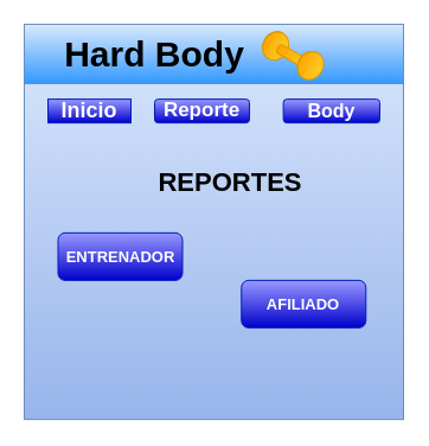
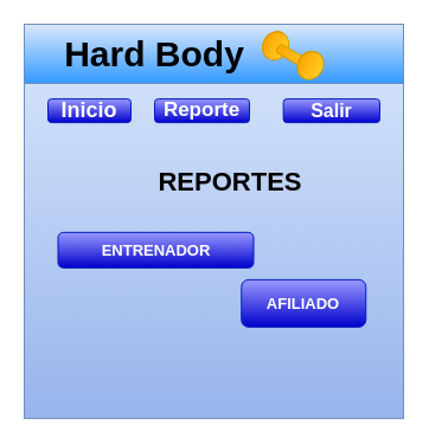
  <mxCell id="0" />
  <mxCell id="1" parent="0" />
  <mxCell id="2" value="&lt;span style=&quot;color: rgba(0 , 0 , 0 , 0) ; font-family: monospace ; font-size: 0px&quot;&gt;%3CmxGraphModel%3E%3Croot%3E%3CmxCell%20id%3D%220%22%2F%3E%3CmxCell%20id%3D%221%22%20parent%3D%220%22%2F%3E%3CmxCell%20id%3D%222%22%20value%3D%22%22%20style%3D%22rounded%3D0%3BwhiteSpace%3Dwrap%3Bhtml%3D1%3BfillColor%3D%233399FF%3BgradientColor%3D%233399FF%3B%22%20vertex%3D%221%22%20parent%3D%221%22%3E%3CmxGeometry%20x%3D%2290%22%20y%3D%2290%22%20width%3D%2250%22%20height%3D%2220%22%20as%3D%22geometry%22%2F%3E%3C%2FmxCell%3E%3C%2Froot%3E%3C%2FmxGraphModel%3E&lt;/span&gt;" style="rounded=0;whiteSpace=wrap;html=1;fillColor=#dae8fc;strokeColor=#6c8ebf;gradientColor=#98B4EB;" parent="1" vertex="1"><mxGeometry x="20" y="20" width="320" height="333.12" as="geometry" /></mxCell>
  <mxCell id="3" value="" style="rounded=0;whiteSpace=wrap;html=1;fillColor=#dae8fc;strokeColor=#6c8ebf;gradientColor=#3399FF;" parent="1" vertex="1"><mxGeometry x="20" y="20" width="320" height="50" as="geometry" /></mxCell>
  <mxCell id="4" value="&lt;h1&gt;&lt;font style=&quot;font-size: 30px&quot;&gt;Hard Body&lt;/font&gt;&lt;/h1&gt;" style="text;html=1;strokeColor=none;fillColor=none;align=center;verticalAlign=middle;whiteSpace=wrap;rounded=0;" parent="1" vertex="1"><mxGeometry x="40" y="35" width="180" height="20" as="geometry" /></mxCell>
  <mxCell id="5" value="&lt;h1&gt;&lt;span style=&quot;font-size: 22px&quot;&gt;REPORTES&lt;/span&gt;&lt;/h1&gt;" style="text;html=1;strokeColor=none;fillColor=none;align=center;verticalAlign=middle;whiteSpace=wrap;rounded=0;" parent="1" vertex="1"><mxGeometry x="83.5" y="143.12" width="220" height="20" as="geometry" /></mxCell>
- <mxCell id="6" value="&lt;h1 style=&quot;font-size: 18px;&quot;&gt;Inicio&lt;/h1&gt;" style="whiteSpace=wrap;html=1;fillColor=#9999FF;strokeColor=#001DBC;fontColor=#ffffff;gradientColor=#0000CC;fontSize=18;rounded=0;" parent="1" vertex="1"><mxGeometry x="40" y="83.12" width="70" height="20" as="geometry" /></mxCell>
+ <mxCell id="6" value="&lt;h1 style=&quot;font-size: 18px;&quot;&gt;Inicio&lt;/h1&gt;" style="rounded=1;whiteSpace=wrap;html=1;fillColor=#9999FF;strokeColor=#001DBC;fontColor=#ffffff;gradientColor=#0000CC;fontSize=18;" parent="1" vertex="1"><mxGeometry x="40" y="83.12" width="70" height="20" as="geometry" /></mxCell>
  <mxCell id="7" value="&lt;h1 style=&quot;font-size: 17px&quot;&gt;Reporte&lt;/h1&gt;" style="rounded=1;whiteSpace=wrap;html=1;fillColor=#9999FF;strokeColor=#001DBC;fontColor=#ffffff;gradientColor=#0000CC;fontSize=20;" parent="1" vertex="1"><mxGeometry x="130" y="83.12" width="80" height="20" as="geometry" /></mxCell>
- <mxCell id="8" value="&lt;h2 style=&quot;font-size: 16px;&quot;&gt;Body&lt;/h2&gt;" style="rounded=1;whiteSpace=wrap;html=1;fillColor=#9999FF;strokeColor=#001DBC;fontColor=#ffffff;gradientColor=#0000CC;fontSize=16;" parent="1" vertex="1"><mxGeometry x="238.63" y="83.12" width="81.37" height="20" as="geometry" /></mxCell>
+ <mxCell id="8" value="&lt;h2 style=&quot;font-size: 16px;&quot;&gt;Salir&lt;/h2&gt;" style="rounded=1;whiteSpace=wrap;html=1;fillColor=#9999FF;strokeColor=#001DBC;fontColor=#ffffff;gradientColor=#0000CC;fontSize=16;" parent="1" vertex="1"><mxGeometry x="238.63" y="83.12" width="81.37" height="20" as="geometry" /></mxCell>
  <mxCell id="9" value="" style="group;rotation=30;" parent="1" vertex="1" connectable="0"><mxGeometry x="226.9" y="26.01" width="49.84" height="37.93" as="geometry" /></mxCell>
  <mxCell id="10" value="" style="shape=cylinder3;whiteSpace=wrap;html=1;boundedLbl=1;backgroundOutline=1;size=15;fontFamily=Tahoma;fontSize=32;strokeColor=#d79b00;rotation=120;fillColor=#ffcd28;gradientColor=#ffa500;" parent="9" vertex="1"><mxGeometry x="-7.061" y="1.594" width="24.511" height="21.249" as="geometry" /></mxCell>
  <mxCell id="11" value="" style="shape=cylinder3;whiteSpace=wrap;html=1;boundedLbl=1;backgroundOutline=1;size=3;fontFamily=Tahoma;fontSize=32;strokeColor=#d79b00;rotation=120;fillColor=#ffcd28;gradientColor=#ffa500;" parent="9" vertex="1"><mxGeometry x="17.768" y="5.1" width="8.174" height="34.424" as="geometry" /></mxCell>
  <mxCell id="12" value="" style="shape=cylinder3;whiteSpace=wrap;html=1;boundedLbl=1;backgroundOutline=1;size=15;fontFamily=Tahoma;fontSize=32;strokeColor=#d79b00;rotation=120;fillColor=#ffcd28;gradientColor=#ffa500;" parent="9" vertex="1"><mxGeometry x="22.428" y="18.168" width="24.511" height="21.249" as="geometry" /></mxCell>
- <mxCell id="13" value="&lt;h1 style=&quot;font-size: 13px;&quot;&gt;ENTRENADOR&lt;/h1&gt;" style="rounded=1;whiteSpace=wrap;html=1;fillColor=#9999FF;strokeColor=#001DBC;fontColor=#ffffff;gradientColor=#0000CC;fontSize=13;" parent="1" vertex="1"><mxGeometry x="48.5" y="195.87" width="105" height="40" as="geometry" /></mxCell>
+ <mxCell id="13" value="&lt;h1 style=&quot;font-size: 13px;&quot;&gt;ENTRENADOR&lt;/h1&gt;" style="rounded=1;whiteSpace=wrap;html=1;fillColor=#9999FF;strokeColor=#001DBC;fontColor=#ffffff;gradientColor=#0000CC;fontSize=13;" parent="1" vertex="1"><mxGeometry x="48.5" y="195.87" width="165" height="30" as="geometry" /></mxCell>
  <mxCell id="14" value="&lt;h1 style=&quot;font-size: 13px&quot;&gt;AFILIADO&lt;/h1&gt;" style="rounded=1;whiteSpace=wrap;html=1;fillColor=#9999FF;strokeColor=#001DBC;fontColor=#ffffff;gradientColor=#0000CC;fontSize=13;" parent="1" vertex="1"><mxGeometry x="203.25" y="235.87" width="105" height="40" as="geometry" /></mxCell>
